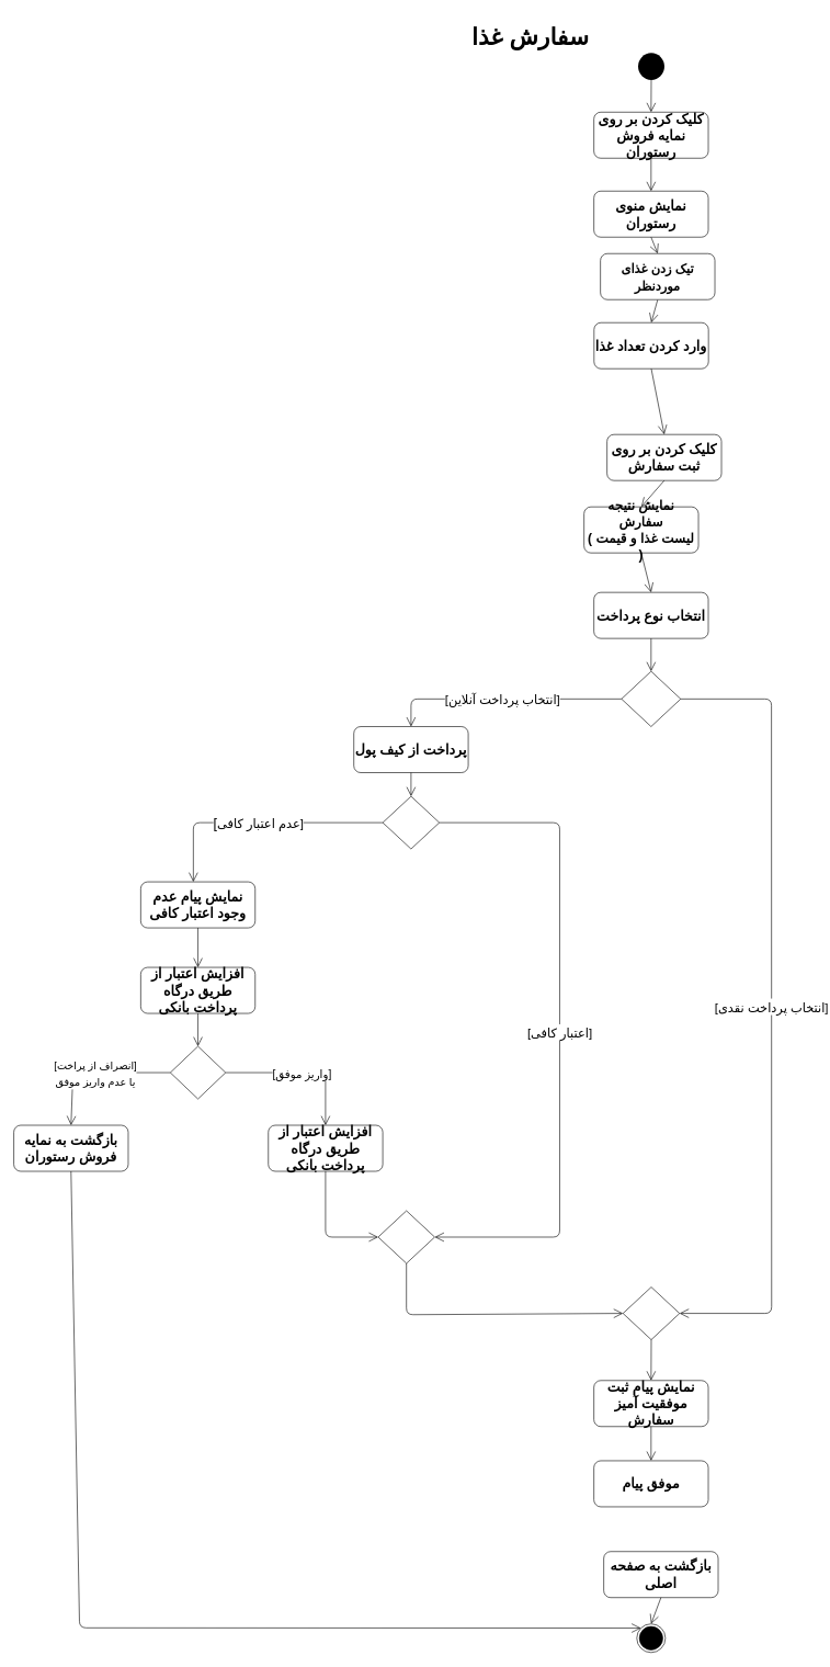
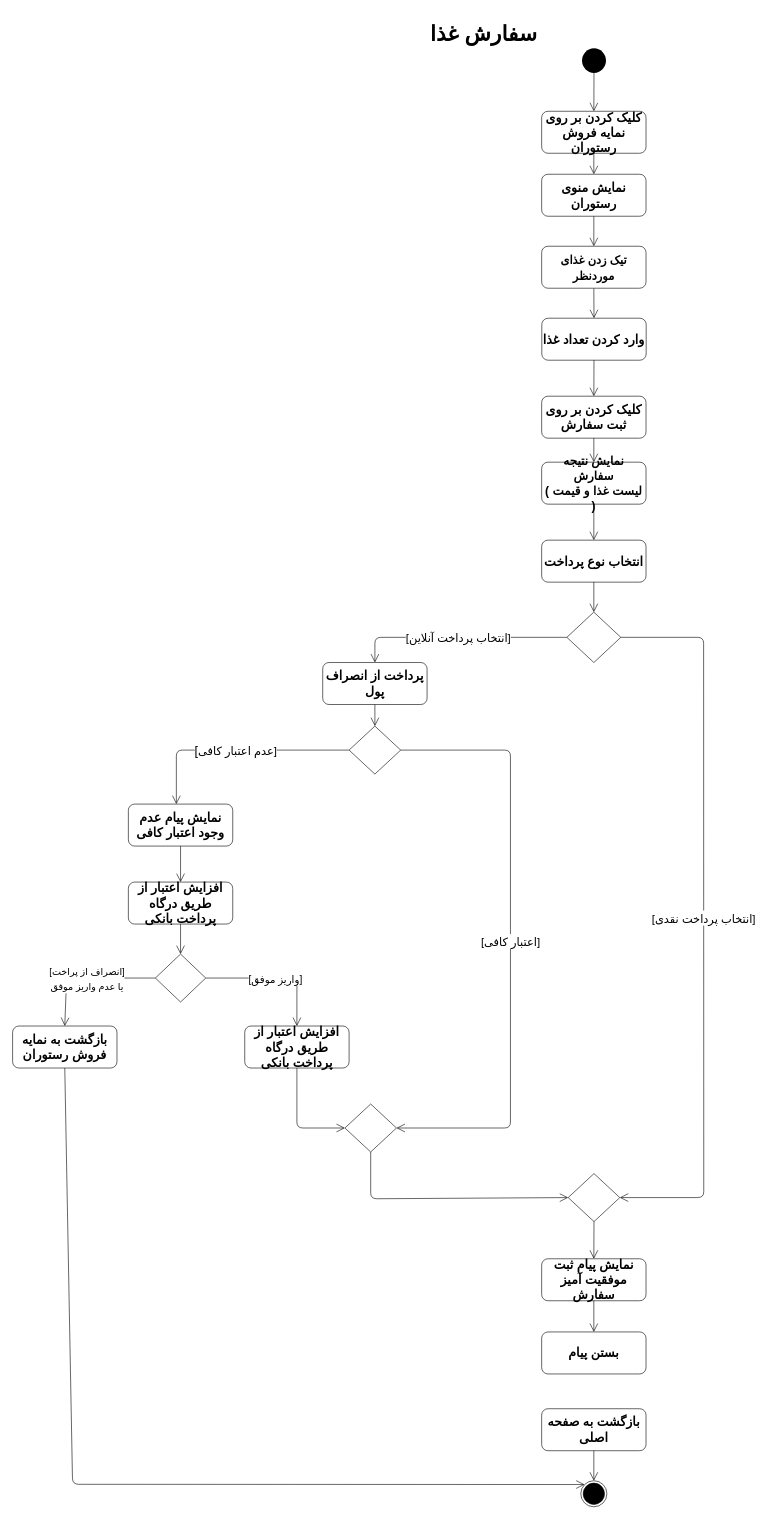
  <mxCell id="0" />
  <mxCell id="1" parent="0" />
  <mxCell id="2" value="" style="ellipse;fillColor=#000000;strokeColor=none;aspect=fixed;" parent="1" vertex="1"><mxGeometry x="969.25" y="80" width="40" height="41.03" as="geometry" /></mxCell>
  <mxCell id="3" value="نمایش منوی رستوران" style="shape=rect;html=1;rounded=1;whiteSpace=wrap;align=center;fontSize=21;fontStyle=1" parent="1" vertex="1"><mxGeometry x="902" y="290" width="174" height="70" as="geometry" /></mxCell>
  <mxCell id="4" value="" style="endArrow=open;endFill=1;endSize=12;html=1;fontSize=21;exitX=0.5;exitY=1;exitDx=0;exitDy=0;entryX=0.5;entryY=0;entryDx=0;entryDy=0;" parent="1" source="2" target="11" edge="1"><mxGeometry width="160" relative="1" as="geometry"><mxPoint x="1014" y="450" as="sourcePoint" /><mxPoint x="1174" y="450" as="targetPoint" /></mxGeometry></mxCell>
  <mxCell id="5" value="" style="endArrow=open;endFill=1;endSize=12;html=1;fontSize=21;exitX=0.5;exitY=1;exitDx=0;exitDy=0;entryX=0.5;entryY=0;entryDx=0;entryDy=0;" parent="1" source="3" target="7" edge="1"><mxGeometry width="160" relative="1" as="geometry"><mxPoint x="988.5" y="400" as="sourcePoint" /><mxPoint x="989" y="450" as="targetPoint" /></mxGeometry></mxCell>
  <mxCell id="6" value="" style="endArrow=open;endFill=1;endSize=12;html=1;fontSize=21;exitX=0.5;exitY=1;exitDx=0;exitDy=0;entryX=0.5;entryY=0;entryDx=0;entryDy=0;" parent="1" source="7" target="20" edge="1"><mxGeometry width="160" relative="1" as="geometry"><mxPoint x="989" y="530" as="sourcePoint" /><mxPoint x="989" y="600" as="targetPoint" /></mxGeometry></mxCell>
- <mxCell id="7" value="&lt;span style=&quot;font-size: 19px&quot;&gt;تیک زدن غذای موردنظر&lt;/span&gt;" style="shape=rect;html=1;rounded=1;whiteSpace=wrap;align=center;fontSize=21;fontStyle=1" parent="1" vertex="1"><mxGeometry x="912" y="385" width="174" height="70" as="geometry" /></mxCell>
+ <mxCell id="7" value="&lt;span style=&quot;font-size: 19px&quot;&gt;تیک زدن غذای موردنظر&lt;/span&gt;" style="shape=rect;html=1;rounded=1;whiteSpace=wrap;align=center;fontSize=21;fontStyle=1" parent="1" vertex="1"><mxGeometry x="902" y="410" width="174" height="70" as="geometry" /></mxCell>
  <mxCell id="8" value="" style="ellipse;html=1;shape=endState;fillColor=#000000;strokeColor=#000000;aspect=fixed;" parent="1" vertex="1"><mxGeometry x="967.25" y="2468" width="43.5" height="43.5" as="geometry" /></mxCell>
- <mxCell id="9" value="&lt;font style=&quot;font-size: 21px&quot;&gt;کلیک کردن بر روی ثبت سفارش&lt;/font&gt;" style="shape=rect;html=1;rounded=1;whiteSpace=wrap;align=center;fontSize=21;fontStyle=1" parent="1" vertex="1"><mxGeometry x="922" y="660" width="174" height="70" as="geometry" /></mxCell>
+ <mxCell id="9" value="&lt;font style=&quot;font-size: 21px&quot;&gt;کلیک کردن بر روی ثبت سفارش&lt;/font&gt;" style="shape=rect;html=1;rounded=1;whiteSpace=wrap;align=center;fontSize=21;fontStyle=1" parent="1" vertex="1"><mxGeometry x="902" y="660" width="174" height="70" as="geometry" /></mxCell>
  <mxCell id="10" value="&lt;font style=&quot;font-size: 19px&quot;&gt;[انتخاب پرداخت آنلاین]&lt;/font&gt;" style="endArrow=open;endFill=1;endSize=12;html=1;fontSize=21;exitX=0;exitY=0.5;exitDx=0;exitDy=0;entryX=0.5;entryY=0;entryDx=0;entryDy=0;" parent="1" source="18" target="15" edge="1"><mxGeometry width="160" relative="1" as="geometry"><mxPoint x="902" y="1062" as="sourcePoint" /><mxPoint x="1327" y="800" as="targetPoint" /><Array as="points"><mxPoint x="624" y="1062" /></Array></mxGeometry></mxCell>
- <mxCell id="11" value="کلیک کردن بر روی نمایه فروش رستوران" style="shape=rect;html=1;rounded=1;whiteSpace=wrap;align=center;fontSize=21;fontStyle=1" parent="1" vertex="1"><mxGeometry x="902" y="170" width="174" height="70" as="geometry" /></mxCell>
+ <mxCell id="11" value="کلیک کردن بر روی نمایه فروش رستوران" style="shape=rect;html=1;rounded=1;whiteSpace=wrap;align=center;fontSize=21;fontStyle=1" parent="1" vertex="1"><mxGeometry x="902" y="185" width="174" height="70" as="geometry" /></mxCell>
  <mxCell id="12" value="" style="endArrow=open;endFill=1;endSize=12;html=1;fontSize=21;exitX=0.5;exitY=1;exitDx=0;exitDy=0;entryX=0.5;entryY=0;entryDx=0;entryDy=0;" parent="1" source="11" target="3" edge="1"><mxGeometry width="160" relative="1" as="geometry"><mxPoint x="999" y="121.03" as="sourcePoint" /><mxPoint x="999" y="180" as="targetPoint" /></mxGeometry></mxCell>
- <mxCell id="13" value="&lt;span style=&quot;font-size: 20px&quot;&gt;نمایش نتیجه سفارش&lt;br&gt;( لیست غذا و قیمت )&lt;br&gt;&lt;/span&gt;" style="shape=rect;html=1;rounded=1;whiteSpace=wrap;align=center;fontSize=21;fontStyle=1" parent="1" vertex="1"><mxGeometry x="887" y="770" width="174" height="70" as="geometry" /></mxCell>
+ <mxCell id="13" value="&lt;span style=&quot;font-size: 20px&quot;&gt;نمایش نتیجه سفارش&lt;br&gt;( لیست غذا و قیمت )&lt;br&gt;&lt;/span&gt;" style="shape=rect;html=1;rounded=1;whiteSpace=wrap;align=center;fontSize=21;fontStyle=1" parent="1" vertex="1"><mxGeometry x="902" y="770" width="174" height="70" as="geometry" /></mxCell>
  <mxCell id="14" value="&lt;font style=&quot;font-size: 21px&quot;&gt;انتخاب نوع پرداخت&lt;/font&gt;" style="shape=rect;html=1;rounded=1;whiteSpace=wrap;align=center;fontSize=21;fontStyle=1" parent="1" vertex="1"><mxGeometry x="902" y="900" width="174" height="70" as="geometry" /></mxCell>
- <mxCell id="15" value="&lt;font style=&quot;font-size: 21px&quot;&gt;پرداخت از کیف پول&lt;/font&gt;" style="shape=rect;html=1;rounded=1;whiteSpace=wrap;align=center;fontSize=21;fontStyle=1" parent="1" vertex="1"><mxGeometry x="537" y="1104" width="174" height="70" as="geometry" /></mxCell>
+ <mxCell id="15" value="&lt;font style=&quot;font-size: 21px&quot;&gt;پرداخت از انصراف پول&lt;/font&gt;" style="shape=rect;html=1;rounded=1;whiteSpace=wrap;align=center;fontSize=21;fontStyle=1" parent="1" vertex="1"><mxGeometry x="537" y="1104" width="174" height="70" as="geometry" /></mxCell>
  <mxCell id="16" value="" style="endArrow=open;endFill=1;endSize=12;html=1;fontSize=21;exitX=0.5;exitY=1;exitDx=0;exitDy=0;entryX=0.5;entryY=0;entryDx=0;entryDy=0;" parent="1" source="13" target="14" edge="1"><mxGeometry width="160" relative="1" as="geometry"><mxPoint x="1369" y="780" as="sourcePoint" /><mxPoint x="1379" y="840" as="targetPoint" /></mxGeometry></mxCell>
  <mxCell id="17" value="" style="endArrow=open;endFill=1;endSize=12;html=1;fontSize=21;exitX=0.5;exitY=1;exitDx=0;exitDy=0;entryX=0.5;entryY=0;entryDx=0;entryDy=0;" parent="1" source="9" target="13" edge="1"><mxGeometry width="160" relative="1" as="geometry"><mxPoint x="1019" y="751" as="sourcePoint" /><mxPoint x="999" y="870" as="targetPoint" /></mxGeometry></mxCell>
  <mxCell id="18" value="" style="rhombus;" parent="1" vertex="1"><mxGeometry x="944" y="1020" width="90" height="84" as="geometry" /></mxCell>
  <mxCell id="19" value="" style="endArrow=open;endFill=1;endSize=12;html=1;fontSize=21;exitX=0.5;exitY=1;exitDx=0;exitDy=0;entryX=0.5;entryY=0;entryDx=0;entryDy=0;" parent="1" source="14" target="18" edge="1"><mxGeometry width="160" relative="1" as="geometry"><mxPoint x="988" y="1020" as="sourcePoint" /><mxPoint x="988" y="1090" as="targetPoint" /></mxGeometry></mxCell>
- <mxCell id="20" value="&lt;font style=&quot;font-size: 21px&quot;&gt;وارد کردن تعداد غذا&lt;/font&gt;" style="shape=rect;html=1;rounded=1;whiteSpace=wrap;align=center;fontSize=21;fontStyle=1" parent="1" vertex="1"><mxGeometry x="902.25" y="490" width="174" height="70" as="geometry" /></mxCell>
+ <mxCell id="20" value="&lt;font style=&quot;font-size: 21px&quot;&gt;وارد کردن تعداد غذا&lt;/font&gt;" style="shape=rect;html=1;rounded=1;whiteSpace=wrap;align=center;fontSize=21;fontStyle=1" parent="1" vertex="1"><mxGeometry x="902.25" y="530" width="174" height="70" as="geometry" /></mxCell>
  <mxCell id="21" value="" style="endArrow=open;endFill=1;endSize=12;html=1;fontSize=21;exitX=0.5;exitY=1;exitDx=0;exitDy=0;entryX=0.5;entryY=0;entryDx=0;entryDy=0;" parent="1" source="20" target="9" edge="1"><mxGeometry width="160" relative="1" as="geometry"><mxPoint x="999" y="510" as="sourcePoint" /><mxPoint x="999" y="560" as="targetPoint" /></mxGeometry></mxCell>
  <mxCell id="22" value="&lt;font style=&quot;font-size: 19px&quot;&gt;[انتخاب پرداخت نقدی]&lt;/font&gt;" style="endArrow=open;endFill=1;endSize=12;html=1;fontSize=21;entryX=1;entryY=0.5;entryDx=0;entryDy=0;exitX=1;exitY=0.5;exitDx=0;exitDy=0;" parent="1" source="18" target="23" edge="1"><mxGeometry width="160" relative="1" as="geometry"><mxPoint x="1040" y="1020" as="sourcePoint" /><mxPoint x="1163.25" y="1466" as="targetPoint" /><Array as="points"><mxPoint x="1172" y="1062" /><mxPoint x="1172.25" y="1996" /></Array></mxGeometry></mxCell>
  <mxCell id="23" value="" style="rhombus;" parent="1" vertex="1"><mxGeometry x="946.25" y="1956" width="86" height="80" as="geometry" /></mxCell>
  <mxCell id="24" value="" style="endArrow=open;endFill=1;endSize=12;html=1;fontSize=21;exitX=0.5;exitY=1;exitDx=0;exitDy=0;entryX=0.5;entryY=0;entryDx=0;entryDy=0;" parent="1" source="15" target="26" edge="1"><mxGeometry width="160" relative="1" as="geometry"><mxPoint x="887" y="1104" as="sourcePoint" /><mxPoint x="624" y="1240" as="targetPoint" /></mxGeometry></mxCell>
  <mxCell id="25" value="" style="endArrow=open;endFill=1;endSize=12;html=1;fontSize=21;exitX=0.5;exitY=1;exitDx=0;exitDy=0;entryX=0.5;entryY=0;entryDx=0;entryDy=0;" parent="1" source="23" target="45" edge="1"><mxGeometry width="160" relative="1" as="geometry"><mxPoint x="1146.25" y="1825" as="sourcePoint" /><mxPoint x="989.25" y="2056" as="targetPoint" /><Array as="points" /></mxGeometry></mxCell>
  <mxCell id="26" value="" style="rhombus;" parent="1" vertex="1"><mxGeometry x="581" y="1210" width="86" height="80" as="geometry" /></mxCell>
  <mxCell id="27" value="&lt;font style=&quot;font-size: 19px&quot;&gt;[اعتبار کافی]&lt;/font&gt;" style="endArrow=open;endFill=1;endSize=12;html=1;fontSize=21;exitX=1;exitY=0.5;exitDx=0;exitDy=0;entryX=1;entryY=0.5;entryDx=0;entryDy=0;" parent="1" source="26" target="31" edge="1"><mxGeometry width="160" relative="1" as="geometry"><mxPoint x="581" y="1250" as="sourcePoint" /><mxPoint x="850" y="1860" as="targetPoint" /><Array as="points"><mxPoint x="850" y="1250" /><mxPoint x="850" y="1880" /></Array></mxGeometry></mxCell>
  <mxCell id="28" value="[&lt;font style=&quot;font-size: 19px&quot;&gt;عدم اعتبار کافی]&lt;/font&gt;" style="endArrow=open;endFill=1;endSize=12;html=1;fontSize=21;exitX=0;exitY=0.5;exitDx=0;exitDy=0;" parent="1" source="26" edge="1"><mxGeometry width="160" relative="1" as="geometry"><mxPoint x="213" y="1270" as="sourcePoint" /><mxPoint x="293" y="1340" as="targetPoint" /><Array as="points"><mxPoint x="293" y="1250" /></Array></mxGeometry></mxCell>
  <mxCell id="29" value="&lt;font style=&quot;font-size: 21px&quot;&gt;نمایش پیام عدم وجود اعتبار کافی&lt;/font&gt;&lt;span style=&quot;font-size: 19px&quot;&gt;&lt;br&gt;&lt;/span&gt;" style="shape=rect;html=1;rounded=1;whiteSpace=wrap;align=center;fontSize=21;fontStyle=1" parent="1" vertex="1"><mxGeometry x="213" y="1340" width="174" height="70" as="geometry" /></mxCell>
  <mxCell id="30" value="" style="endArrow=open;endFill=1;endSize=12;html=1;fontSize=21;exitX=0.5;exitY=1;exitDx=0;exitDy=0;entryX=0;entryY=0.5;entryDx=0;entryDy=0;" parent="1" source="35" target="37" edge="1"><mxGeometry width="160" relative="1" as="geometry"><mxPoint x="297" y="1410" as="sourcePoint" /><mxPoint x="336" y="1480" as="targetPoint" /></mxGeometry></mxCell>
  <mxCell id="31" value="" style="rhombus;" parent="1" vertex="1"><mxGeometry x="574" y="1840" width="86" height="80" as="geometry" /></mxCell>
- <mxCell id="32" value="&lt;font style=&quot;font-size: 21px&quot;&gt;بازگشت به صفحه اصلی&lt;/font&gt;" style="shape=rect;html=1;rounded=1;whiteSpace=wrap;align=center;fontSize=21;fontStyle=1" parent="1" vertex="1"><mxGeometry x="917" y="2358" width="174" height="70" as="geometry" /></mxCell>
- <mxCell id="33" value="&lt;font style=&quot;font-size: 21px&quot;&gt;موفق پیام&lt;/font&gt;&lt;span style=&quot;font-size: 19px&quot;&gt;&lt;br&gt;&lt;/span&gt;" style="shape=rect;html=1;rounded=1;whiteSpace=wrap;align=center;fontSize=21;fontStyle=1" parent="1" vertex="1"><mxGeometry x="902" y="2220" width="174" height="70" as="geometry" /></mxCell>
+ <mxCell id="32" value="&lt;font style=&quot;font-size: 21px&quot;&gt;بازگشت به صفحه اصلی&lt;/font&gt;" style="shape=rect;html=1;rounded=1;whiteSpace=wrap;align=center;fontSize=21;fontStyle=1" parent="1" vertex="1"><mxGeometry x="902" y="2348" width="174" height="70" as="geometry" /></mxCell>
+ <mxCell id="33" value="&lt;font style=&quot;font-size: 21px&quot;&gt;بستن پیام&lt;/font&gt;&lt;span style=&quot;font-size: 19px&quot;&gt;&lt;br&gt;&lt;/span&gt;" style="shape=rect;html=1;rounded=1;whiteSpace=wrap;align=center;fontSize=21;fontStyle=1" parent="1" vertex="1"><mxGeometry x="902" y="2220" width="174" height="70" as="geometry" /></mxCell>
  <mxCell id="34" value="" style="endArrow=open;endFill=1;endSize=12;html=1;fontSize=21;exitX=0.5;exitY=1;exitDx=0;exitDy=0;entryX=0.5;entryY=0;entryDx=0;entryDy=0;" parent="1" source="32" target="8" edge="1"><mxGeometry width="160" relative="1" as="geometry"><mxPoint x="999" y="2318" as="sourcePoint" /><mxPoint x="999" y="2368" as="targetPoint" /><Array as="points" /></mxGeometry></mxCell>
  <mxCell id="35" value="&lt;font style=&quot;font-size: 21px&quot;&gt;افزایش اعتبار از طریق درگاه پرداخت بانکی&lt;/font&gt;&lt;span style=&quot;font-size: 19px&quot;&gt;&lt;br&gt;&lt;/span&gt;" style="shape=rect;html=1;rounded=1;whiteSpace=wrap;align=center;fontSize=21;fontStyle=1" parent="1" vertex="1"><mxGeometry x="213" y="1470" width="174" height="70" as="geometry" /></mxCell>
  <mxCell id="36" value="" style="endArrow=open;endFill=1;endSize=12;html=1;fontSize=21;exitX=0.5;exitY=1;exitDx=0;exitDy=0;" parent="1" source="29" target="35" edge="1"><mxGeometry width="160" relative="1" as="geometry"><mxPoint x="300" y="1410" as="sourcePoint" /><mxPoint x="336" y="1480" as="targetPoint" /><Array as="points" /></mxGeometry></mxCell>
  <mxCell id="37" value="" style="rhombus;direction=south;" parent="1" vertex="1"><mxGeometry x="258" y="1590" width="84" height="80" as="geometry" /></mxCell>
  <mxCell id="38" value="&lt;font style=&quot;font-size: 17px&quot;&gt;[واریز موفق]&lt;/font&gt;" style="endArrow=open;endFill=1;endSize=12;html=1;fontSize=21;exitX=0.5;exitY=0;exitDx=0;exitDy=0;entryX=0.5;entryY=0;entryDx=0;entryDy=0;" parent="1" source="37" target="40" edge="1"><mxGeometry width="160" relative="1" as="geometry"><mxPoint x="654" y="1630" as="sourcePoint" /><mxPoint x="566" y="1680" as="targetPoint" /><Array as="points"><mxPoint x="494" y="1630" /></Array></mxGeometry></mxCell>
  <mxCell id="39" value="&lt;font style=&quot;font-size: 16px&quot;&gt;&lt;font style=&quot;font-size: 16px&quot;&gt;[انصراف&lt;/font&gt; &lt;font style=&quot;font-size: 16px&quot;&gt;از پراخت]&lt;br&gt;یا عدم واریز موفق&lt;/font&gt;&lt;/font&gt;" style="endArrow=open;endFill=1;endSize=12;html=1;fontSize=21;exitX=0.5;exitY=1;exitDx=0;exitDy=0;entryX=0.5;entryY=0;entryDx=0;entryDy=0;" parent="1" source="37" target="41" edge="1"><mxGeometry width="160" relative="1" as="geometry"><mxPoint x="218" y="1630" as="sourcePoint" /><mxPoint x="104" y="1690" as="targetPoint" /><Array as="points"><mxPoint x="110" y="1630" /></Array></mxGeometry></mxCell>
  <mxCell id="40" value="&lt;font style=&quot;font-size: 21px&quot;&gt;افزایش اعتبار از طریق درگاه پرداخت بانکی&lt;/font&gt;&lt;span style=&quot;font-size: 19px&quot;&gt;&lt;br&gt;&lt;/span&gt;" style="shape=rect;html=1;rounded=1;whiteSpace=wrap;align=center;fontSize=21;fontStyle=1" parent="1" vertex="1"><mxGeometry x="407" y="1710" width="174" height="70" as="geometry" /></mxCell>
  <mxCell id="41" value="&lt;font style=&quot;font-size: 21px&quot;&gt;بازگشت به نمایه فروش رستوران&lt;/font&gt;&lt;span style=&quot;font-size: 19px&quot;&gt;&lt;br&gt;&lt;/span&gt;" style="shape=rect;html=1;rounded=1;whiteSpace=wrap;align=center;fontSize=21;fontStyle=1" parent="1" vertex="1"><mxGeometry x="20" y="1710" width="174" height="70" as="geometry" /></mxCell>
  <mxCell id="42" value="" style="endArrow=open;endFill=1;endSize=12;html=1;fontSize=21;entryX=0;entryY=0.5;entryDx=0;entryDy=0;exitX=0.5;exitY=1;exitDx=0;exitDy=0;" parent="1" source="40" target="31" edge="1"><mxGeometry width="160" relative="1" as="geometry"><mxPoint x="200" y="2060" as="sourcePoint" /><mxPoint x="371.57" y="1841.12" as="targetPoint" /><Array as="points"><mxPoint x="494" y="1880" /></Array></mxGeometry></mxCell>
  <mxCell id="43" value="" style="endArrow=open;endFill=1;endSize=12;html=1;fontSize=21;entryX=0;entryY=0;entryDx=0;entryDy=0;exitX=0.5;exitY=1;exitDx=0;exitDy=0;" parent="1" source="41" target="8" edge="1"><mxGeometry width="160" relative="1" as="geometry"><mxPoint x="180" y="2080" as="sourcePoint" /><mxPoint x="105" y="2468" as="targetPoint" /><Array as="points"><mxPoint x="120" y="2474" /></Array></mxGeometry></mxCell>
  <mxCell id="44" value="" style="endArrow=open;endFill=1;endSize=12;html=1;fontSize=21;entryX=0;entryY=0.5;entryDx=0;entryDy=0;exitX=0.5;exitY=1;exitDx=0;exitDy=0;" parent="1" source="31" target="23" edge="1"><mxGeometry width="160" relative="1" as="geometry"><mxPoint x="617" y="1848" as="sourcePoint" /><mxPoint x="617" y="1938" as="targetPoint" /><Array as="points"><mxPoint x="617" y="1998" /></Array></mxGeometry></mxCell>
  <mxCell id="45" value="&lt;font style=&quot;font-size: 21px&quot;&gt;نمایش پیام ثبت موفقیت آمیز سفارش&lt;/font&gt;" style="shape=rect;html=1;rounded=1;whiteSpace=wrap;align=center;fontSize=21;fontStyle=1" parent="1" vertex="1"><mxGeometry x="902" y="2098" width="174" height="70" as="geometry" /></mxCell>
  <mxCell id="46" value="" style="endArrow=open;endFill=1;endSize=12;html=1;fontSize=21;exitX=0.5;exitY=1;exitDx=0;exitDy=0;entryX=0.5;entryY=0;entryDx=0;entryDy=0;" parent="1" source="45" target="33" edge="1"><mxGeometry width="160" relative="1" as="geometry"><mxPoint x="999.25" y="2046" as="sourcePoint" /><mxPoint x="825.25" y="2118" as="targetPoint" /><Array as="points" /></mxGeometry></mxCell>
  <mxCell id="47" value="&lt;b&gt;&lt;font style=&quot;font-size: 36px&quot;&gt;سفارش غذا&lt;br&gt;&lt;/font&gt;&lt;/b&gt;" style="text;html=1;strokeColor=none;fillColor=none;align=center;verticalAlign=middle;whiteSpace=wrap;rounded=0;" vertex="1" parent="1"><mxGeometry x="711" y="20" width="189" height="70" as="geometry" /></mxCell>
